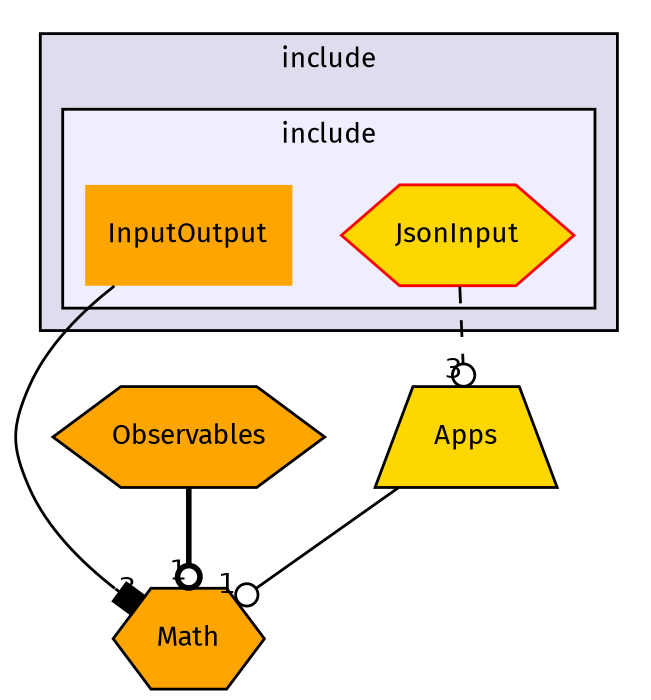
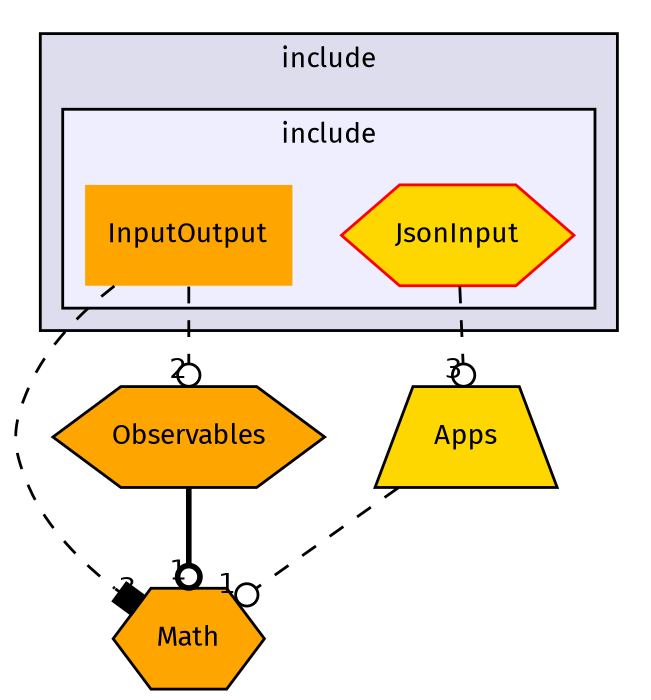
  digraph {
    compound=true
    fontname="Fira Sans"
    node [fillcolor=orange fontname="Fira Sans" fontsize=10 shape=hexagon style=filled]
    edge [arrowhead=odot fontname="Fira Sans" headlabel=3 labeldistance=1.5 labelfontname=Helvetica labelfontsize=10 style=solid]
    n1 [label=InputOutput shape=plaintext]
    n2 [color=red fillcolor=gold label=JsonInput]
    n3 [label=Math]
    n4 [label=Observables]
    n5 [fillcolor=gold label=Apps shape=trapezium]
    subgraph cluster_1 {
      bgcolor="#ddddee"
      fontsize=10
      label=include
      pencolor=black
      subgraph cluster_2 {
        bgcolor="#eeeeff"
        fontsize=10
        label=include
        pencolor=black
        n1
        n2
      }
    }
-   n1 -> n3 [arrowhead=box]
+   n1 -> n3 [arrowhead=box style=dashed]
+   n1 -> n4 [headlabel=2 style=dashed]
    n2 -> n5 [style=dashed]
    n4 -> n3 [headlabel=1 style=bold]
-   n5 -> n3 [headlabel=1]
+   n5 -> n3 [headlabel=1 style=dashed]
  }
